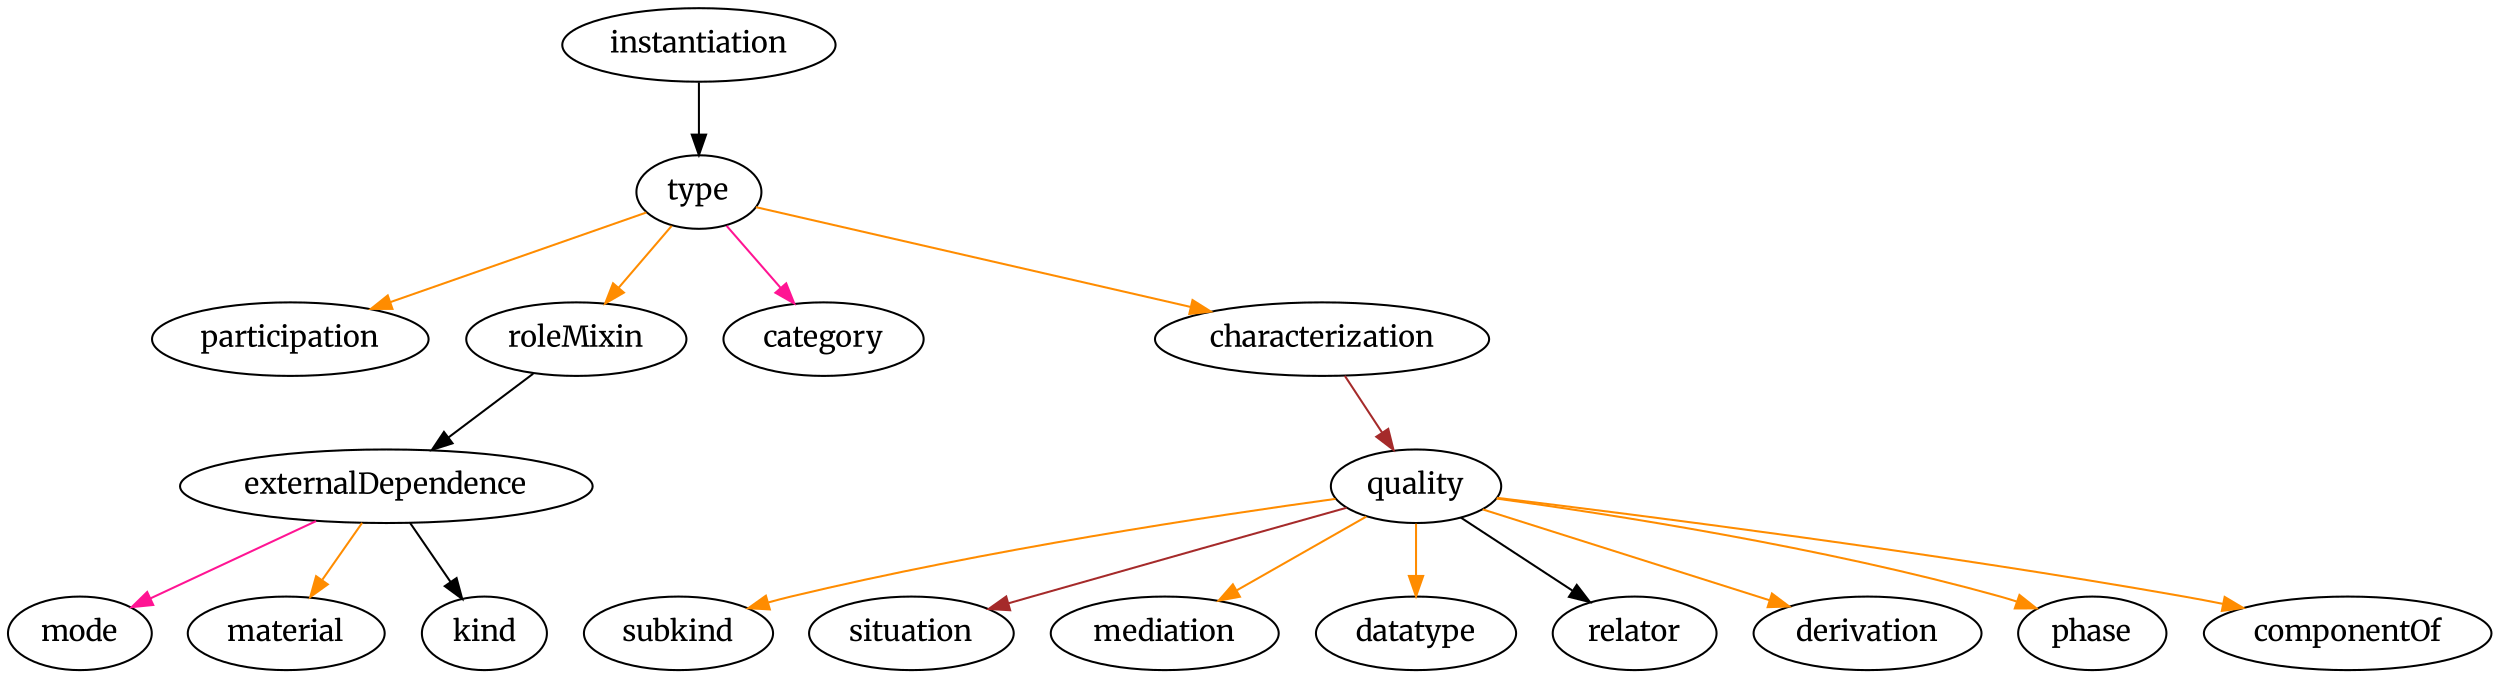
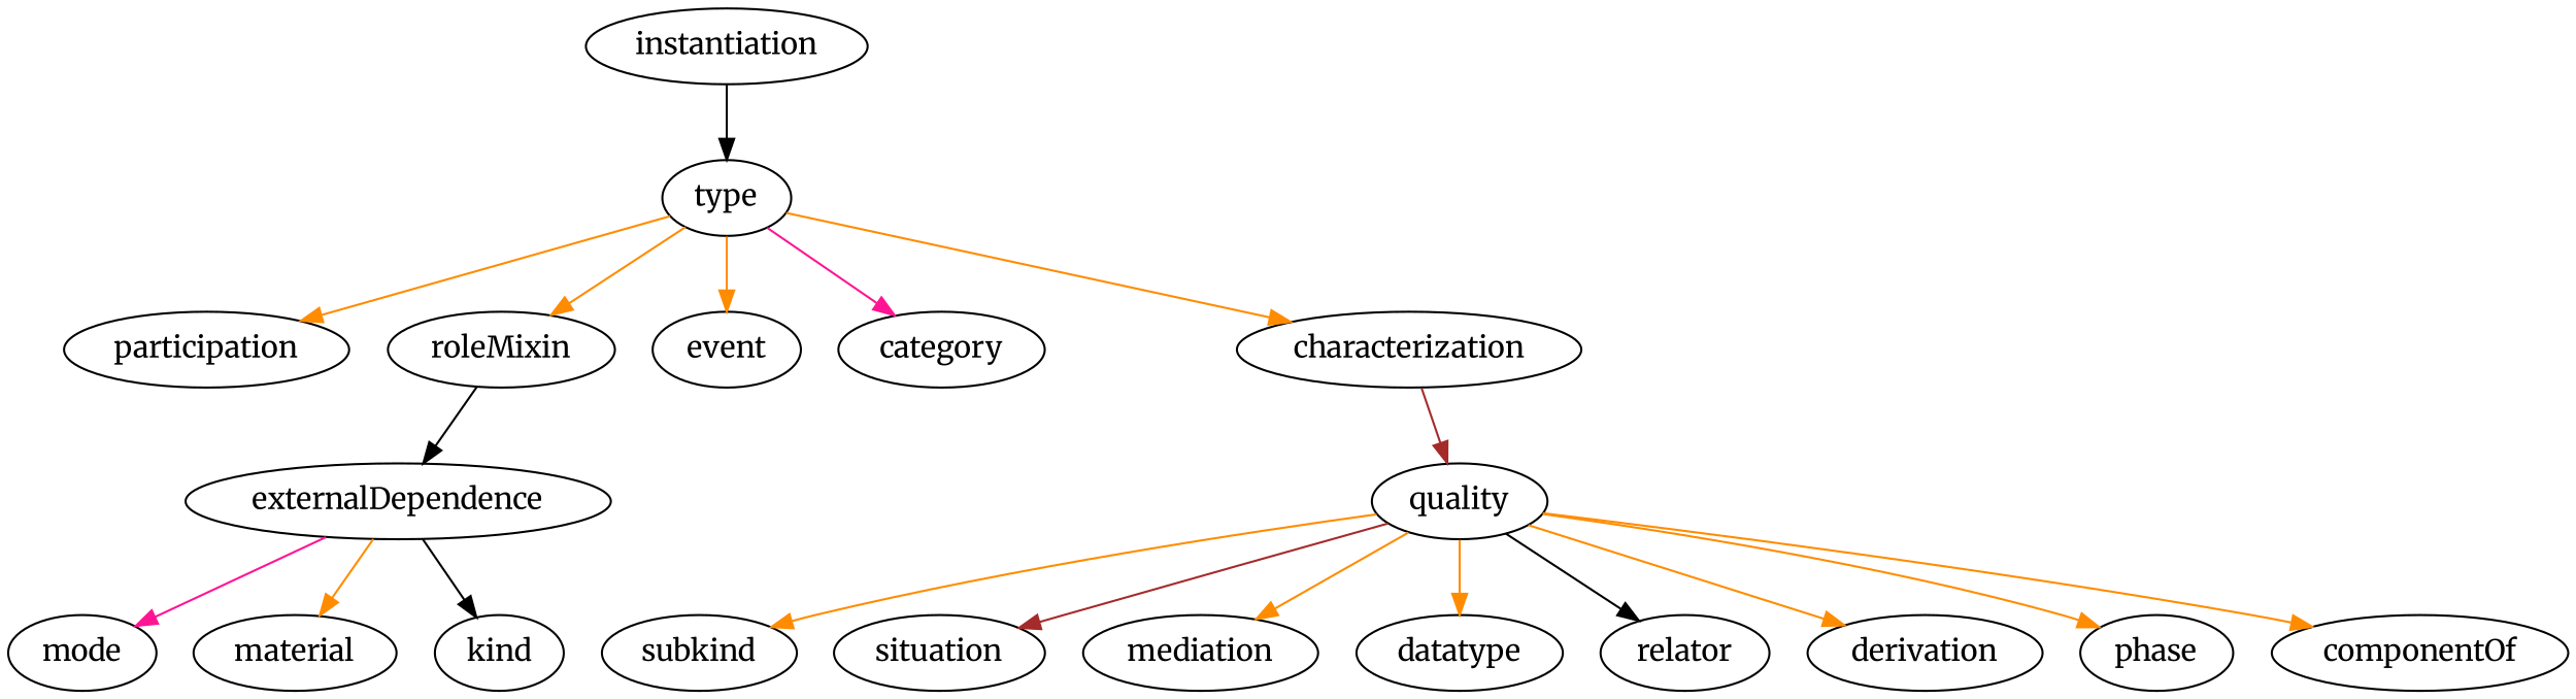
  strict digraph {
    fontname=Merriweather
    node [fontname=Merriweather]
    edge [color=darkorange fontname=Merriweather]
    instantiation
    type
    participation
    roleMixin
+   event
    category
    characterization
    externalDependence
    mode
    material
    kind
    quality
    subkind
    situation
    mediation
    datatype
    relator
    derivation
    phase
    componentOf
    instantiation -> type [color=black]
    type -> participation
    type -> roleMixin
+   type -> event
    type -> category [color=deeppink]
    type -> characterization
    roleMixin -> externalDependence [color=black]
    characterization -> quality [color=brown]
    externalDependence -> mode [color=deeppink]
    externalDependence -> material
    externalDependence -> kind [color=black]
    quality -> subkind
    quality -> situation [color=brown]
    quality -> mediation
    quality -> datatype
    quality -> relator [color=black]
    quality -> derivation
    quality -> phase
    quality -> componentOf
  }
